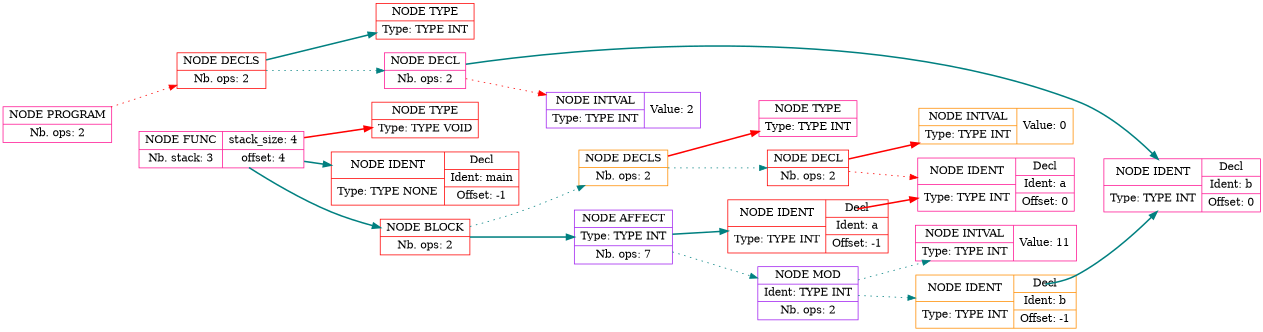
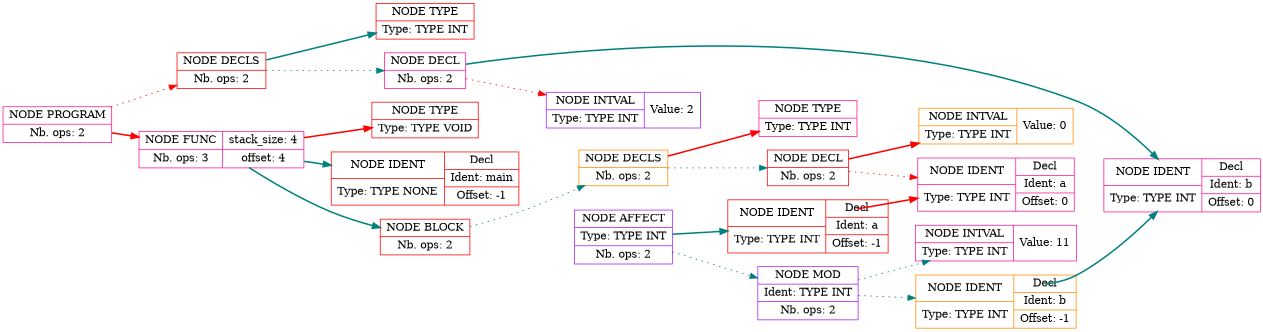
  digraph {
    rankdir=LR
    node [color=deeppink shape=record]
    edge [color=teal style=bold tailclip=true]
    n1 [label="{{NODE PROGRAM|Nb. ops: 2}}"]
    n2 [color=red label="{{NODE DECLS|Nb. ops: 2}}"]
-   n3 [label="{{NODE FUNC|Nb. stack: 3}|{stack_size: 4|offset: 4}}"]
+   n3 [label="{{NODE FUNC|Nb. ops: 3}|{stack_size: 4|offset: 4}}"]
    n4 [color=red label="{{NODE TYPE|Type: TYPE INT}}"]
    n5 [label="{{NODE DECL|Nb. ops: 2}}"]
    n6 [color=red label="{{NODE TYPE|Type: TYPE VOID}}"]
    n7 [color=red label="{{NODE IDENT|Type: TYPE NONE}|{<decl>Decl      |Ident: main|Offset: -1}}"]
    n8 [color=red label="{{NODE BLOCK|Nb. ops: 2}}"]
    n9 [label="{{NODE IDENT|Type: TYPE INT}|{<decl>Decl      |Ident: b|Offset: 0}}"]
    n10 [color=purple label="{{NODE INTVAL|Type: TYPE INT}|{Value: 2}}"]
    n11 [color=darkorange label="{{NODE DECLS|Nb. ops: 2}}"]
-   n12 [color=purple label="{{NODE AFFECT|Type: TYPE INT|Nb. ops: 7}}"]
+   n12 [color=purple label="{{NODE AFFECT|Type: TYPE INT|Nb. ops: 2}}"]
    n13 [label="{{NODE TYPE|Type: TYPE INT}}"]
    n14 [color=red label="{{NODE DECL|Nb. ops: 2}}"]
    n15 [color=red label="{{NODE IDENT|Type: TYPE INT}|{<decl>Decl      |Ident: a|Offset: -1}}"]
    n16 [color=purple label="{{NODE MOD|Ident: TYPE INT|Nb. ops: 2}}"]
    n17 [label="{{NODE IDENT|Type: TYPE INT}|{<decl>Decl      |Ident: a|Offset: 0}}"]
    n18 [color=darkorange label="{{NODE INTVAL|Type: TYPE INT}|{Value: 0}}"]
    n19 [label="{{NODE INTVAL|Type: TYPE INT}|{Value: 11}}"]
    n20 [color=darkorange label="{{NODE IDENT|Type: TYPE INT}|{<decl>Decl      |Ident: b|Offset: -1}}"]
    n1 -> n2 [color=red style=dotted]
+   n1 -> n3 [color=red]
    n2 -> n4
    n2 -> n5 [style=dotted]
    n3 -> n6 [color=red]
    n3 -> n7
    n3 -> n8
    n5 -> n9
    n5 -> n10 [color=red style=dotted]
    n8 -> n11 [style=dotted]
-   n8 -> n12
    n11 -> n13 [color=red]
    n11 -> n14 [style=dotted]
    n12 -> n15
    n12 -> n16 [style=dotted]
    n14 -> n17 [color=red style=dotted]
    n14 -> n18 [color=red]
    n15 -> n17 [color=red tailclip=false tailport="decl:c"]
    n16 -> n19 [style=dotted]
    n16 -> n20 [style=dotted]
    n20 -> n9 [tailclip=false tailport="decl:c"]
  }
